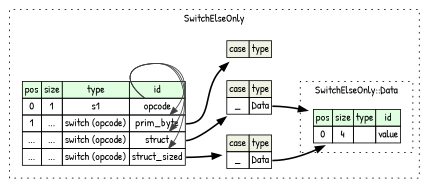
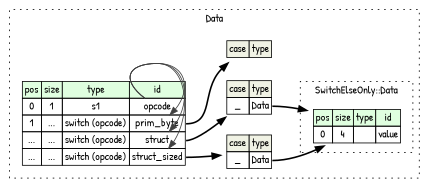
  digraph {
    rankdir=LR
    fontname="Patrick Hand"
    node [shape=plaintext fontname="Patrick Hand"]
    edge [tailport=opcode_type fontname="Patrick Hand" style=bold]
    n1 [label=<<TABLE BORDER="0" CELLBORDER="1" CELLSPACING="0"> 				<TR><TD BGCOLOR="#E0FFE0">pos</TD><TD BGCOLOR="#E0FFE0">size</TD><TD BGCOLOR="#E0FFE0">type</TD><TD BGCOLOR="#E0FFE0">id</TD></TR> 				<TR><TD PORT="value_pos">0</TD><TD PORT="value_size">4</TD><TD></TD><TD PORT="value_type">value</TD></TR> 			</TABLE>>]
    n2 [label=<<TABLE BORDER="0" CELLBORDER="1" CELLSPACING="0"> 			<TR><TD BGCOLOR="#E0FFE0">pos</TD><TD BGCOLOR="#E0FFE0">size</TD><TD BGCOLOR="#E0FFE0">type</TD><TD BGCOLOR="#E0FFE0">id</TD></TR> 			<TR><TD PORT="opcode_pos">0</TD><TD PORT="opcode_size">1</TD><TD>s1</TD><TD PORT="opcode_type">opcode</TD></TR> 			<TR><TD PORT="prim_byte_pos">1</TD><TD PORT="prim_byte_size">...</TD><TD>switch (opcode)</TD><TD PORT="prim_byte_type">prim_byte</TD></TR> 			<TR><TD PORT="struct_pos">...</TD><TD PORT="struct_size">...</TD><TD>switch (opcode)</TD><TD PORT="struct_type">struct</TD></TR> 			<TR><TD PORT="struct_sized_pos">...</TD><TD PORT="struct_sized_size">...</TD><TD>switch (opcode)</TD><TD PORT="struct_sized_type">struct_sized</TD></TR> 		</TABLE>>]
    n3 [label=<<TABLE BORDER="0" CELLBORDER="1" CELLSPACING="0"> 	<TR><TD BGCOLOR="#F0F2E4">case</TD><TD BGCOLOR="#F0F2E4">type</TD></TR> </TABLE>>]
    n4 [label=<<TABLE BORDER="0" CELLBORDER="1" CELLSPACING="0"> 	<TR><TD BGCOLOR="#F0F2E4">case</TD><TD BGCOLOR="#F0F2E4">type</TD></TR> 	<TR><TD>_</TD><TD PORT="case0">Data</TD></TR> </TABLE>>]
    n5 [label=<<TABLE BORDER="0" CELLBORDER="1" CELLSPACING="0"> 	<TR><TD BGCOLOR="#F0F2E4">case</TD><TD BGCOLOR="#F0F2E4">type</TD></TR> 	<TR><TD>_</TD><TD PORT="case0">Data</TD></TR> </TABLE>>]
    subgraph cluster_1 {
-     label=SwitchElseOnly
+     label=Data
      style=dotted
      n2
      n3
      n4
      n5
      subgraph cluster_2 {
        label="SwitchElseOnly::Data"
        style=dotted
        n1
      }
    }
    n2 -> n2 [color="#404040" headport=prim_byte_type style=""]
    n2 -> n2 [color="#404040" headport=struct_type style=""]
    n2 -> n2 [color="#404040" headport=struct_sized_type style=""]
    n2 -> n3 [tailport=prim_byte_type]
    n2 -> n4 [tailport=struct_type]
    n2 -> n5 [tailport=struct_sized_type]
    n4 -> n1 [tailport=case0]
    n5 -> n1 [tailport=case0]
  }
